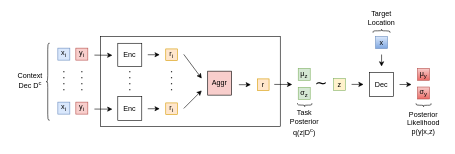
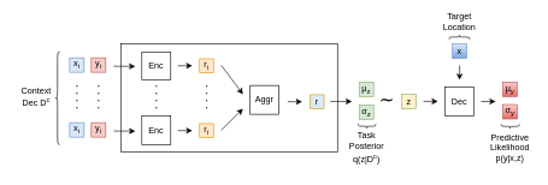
  <mxCell id="0" />
  <mxCell id="1" parent="0" />
  <mxCell id="2" value="" style="rounded=0;whiteSpace=wrap;html=1;" parent="1" vertex="1"><mxGeometry x="167" y="60" width="300" height="150" as="geometry" /></mxCell>
  <mxCell id="3" value="&lt;font color=&quot;#000000&quot;&gt;x&lt;sub&gt;i&lt;/sub&gt;&lt;/font&gt;" style="whiteSpace=wrap;html=1;aspect=fixed;fillColor=#dae8fc;strokeColor=#6c8ebf;" parent="1" vertex="1"><mxGeometry x="96" y="79.37" width="20" height="20" as="geometry" /></mxCell>
  <mxCell id="4" value="&lt;font color=&quot;#000000&quot;&gt;y&lt;sub&gt;i&lt;/sub&gt;&lt;/font&gt;" style="whiteSpace=wrap;html=1;aspect=fixed;fillColor=#f8cecc;strokeColor=#b85450;" parent="1" vertex="1"><mxGeometry x="126" y="79.37" width="20" height="20" as="geometry" /></mxCell>
  <mxCell id="5" value="&lt;font color=&quot;#000000&quot;&gt;x&lt;sub&gt;i&lt;/sub&gt;&lt;/font&gt;" style="whiteSpace=wrap;html=1;aspect=fixed;fillColor=#dae8fc;strokeColor=#6c8ebf;" parent="1" vertex="1"><mxGeometry x="96" y="169.43" width="20" height="20" as="geometry" /></mxCell>
  <mxCell id="6" value="&lt;font color=&quot;#000000&quot;&gt;y&lt;sub&gt;i&lt;/sub&gt;&lt;/font&gt;" style="whiteSpace=wrap;html=1;aspect=fixed;fillColor=#f8cecc;strokeColor=#b85450;" parent="1" vertex="1"><mxGeometry x="126" y="169.43" width="20" height="20" as="geometry" /></mxCell>
  <mxCell id="7" value="" style="line;strokeWidth=2;direction=south;html=1;dashed=1;dashPattern=1 4;" parent="1" vertex="1"><mxGeometry x="131" y="117.75" width="10" height="36" as="geometry" /></mxCell>
  <mxCell id="8" value="" style="endArrow=classic;html=1;" parent="1" edge="1"><mxGeometry width="50" height="50" relative="1" as="geometry"><mxPoint x="157" y="91" as="sourcePoint" /><mxPoint x="187" y="91.3" as="targetPoint" /></mxGeometry></mxCell>
  <mxCell id="9" value="" style="endArrow=classic;html=1;" parent="1" edge="1"><mxGeometry width="50" height="50" relative="1" as="geometry"><mxPoint x="157" y="181" as="sourcePoint" /><mxPoint x="187" y="181.09" as="targetPoint" /></mxGeometry></mxCell>
  <mxCell id="10" value="" style="endArrow=classic;html=1;" parent="1" edge="1"><mxGeometry width="50" height="50" relative="1" as="geometry"><mxPoint x="246" y="90.38" as="sourcePoint" /><mxPoint x="266" y="90.38" as="targetPoint" /></mxGeometry></mxCell>
  <mxCell id="11" value="" style="endArrow=classic;html=1;" parent="1" edge="1"><mxGeometry width="50" height="50" relative="1" as="geometry"><mxPoint x="246" y="180.44" as="sourcePoint" /><mxPoint x="266" y="180.44" as="targetPoint" /></mxGeometry></mxCell>
  <mxCell id="12" value="&lt;font color=&quot;#000000&quot;&gt;r&lt;sub&gt;i&lt;/sub&gt;&lt;/font&gt;" style="whiteSpace=wrap;html=1;aspect=fixed;fillColor=#ffe6cc;strokeColor=#d79b00;" parent="1" vertex="1"><mxGeometry x="276" y="80.67" width="19.33" height="19.33" as="geometry" /></mxCell>
  <mxCell id="13" value="&lt;font color=&quot;#000000&quot;&gt;r&lt;sub&gt;i&lt;/sub&gt;&lt;/font&gt;" style="whiteSpace=wrap;html=1;aspect=fixed;fillColor=#ffe6cc;strokeColor=#d79b00;" parent="1" vertex="1"><mxGeometry x="276" y="170.73" width="19.27" height="19.27" as="geometry" /></mxCell>
  <mxCell id="14" value="" style="line;strokeWidth=2;direction=south;html=1;dashed=1;dashPattern=1 4;" parent="1" vertex="1"><mxGeometry x="211" y="117.75" width="10" height="36" as="geometry" /></mxCell>
  <mxCell id="15" value="" style="line;strokeWidth=2;direction=south;html=1;dashed=1;dashPattern=1 4;" parent="1" vertex="1"><mxGeometry x="280.64" y="117.75" width="10" height="36" as="geometry" /></mxCell>
  <mxCell id="16" value="" style="endArrow=classic;html=1;" parent="1" edge="1"><mxGeometry width="50" height="50" relative="1" as="geometry"><mxPoint x="306" y="89.73" as="sourcePoint" /><mxPoint x="336" y="130" as="targetPoint" /></mxGeometry></mxCell>
  <mxCell id="17" value="" style="endArrow=classic;html=1;" parent="1" edge="1"><mxGeometry width="50" height="50" relative="1" as="geometry"><mxPoint x="306" y="180" as="sourcePoint" /><mxPoint x="336" y="150" as="targetPoint" /></mxGeometry></mxCell>
  <mxCell id="18" value="Enc" style="rounded=0;whiteSpace=wrap;html=1;" parent="1" vertex="1"><mxGeometry x="196" y="71.24" width="40" height="38.76" as="geometry" /></mxCell>
  <mxCell id="19" value="Enc" style="rounded=0;whiteSpace=wrap;html=1;" parent="1" vertex="1"><mxGeometry x="196" y="160" width="40" height="40" as="geometry" /></mxCell>
- <mxCell id="20" value="Aggr" style="rounded=0;whiteSpace=wrap;html=1;fillColor=#f8cecc;" parent="1" vertex="1"><mxGeometry x="346" y="117.75" width="40" height="40" as="geometry" /></mxCell>
+ <mxCell id="20" value="Aggr" style="rounded=0;whiteSpace=wrap;html=1;" parent="1" vertex="1"><mxGeometry x="346" y="117.75" width="40" height="40" as="geometry" /></mxCell>
  <mxCell id="21" value="μ&lt;sub&gt;z&lt;/sub&gt;" style="whiteSpace=wrap;html=1;aspect=fixed;fillColor=#d5e8d4;strokeColor=#82b366;fontColor=#000000;" parent="1" vertex="1"><mxGeometry x="497" y="113" width="20" height="20" as="geometry" /></mxCell>
  <mxCell id="22" value="σ&lt;sub&gt;z&lt;/sub&gt;" style="whiteSpace=wrap;html=1;aspect=fixed;fillColor=#d5e8d4;strokeColor=#82b366;fontColor=#000000;" parent="1" vertex="1"><mxGeometry x="497" y="144.75" width="20" height="20" as="geometry" /></mxCell>
  <mxCell id="23" value="" style="endArrow=classic;html=1;" parent="1" edge="1"><mxGeometry width="50" height="50" relative="1" as="geometry"><mxPoint x="457" y="139.86" as="sourcePoint" /><mxPoint x="487" y="140" as="targetPoint" /></mxGeometry></mxCell>
  <mxCell id="24" value="&lt;font color=&quot;#000000&quot;&gt;z&lt;/font&gt;" style="whiteSpace=wrap;html=1;aspect=fixed;fillColor=#fff2cc;strokeColor=#82b366;" parent="1" vertex="1"><mxGeometry x="556" y="130" width="20" height="20" as="geometry" /></mxCell>
  <mxCell id="25" value="" style="line;strokeWidth=2;direction=south;html=1;dashed=1;dashPattern=1 4;" parent="1" vertex="1"><mxGeometry x="101" y="117.75" width="10" height="36" as="geometry" /></mxCell>
  <mxCell id="26" value="" style="endArrow=classic;html=1;" parent="1" edge="1"><mxGeometry width="50" height="50" relative="1" as="geometry"><mxPoint x="586" y="139.83" as="sourcePoint" /><mxPoint x="606" y="139.83" as="targetPoint" /></mxGeometry></mxCell>
  <mxCell id="27" value="" style="endArrow=classic;html=1;" parent="1" edge="1"><mxGeometry width="50" height="50" relative="1" as="geometry"><mxPoint x="636" y="90" as="sourcePoint" /><mxPoint x="636" y="110" as="targetPoint" /></mxGeometry></mxCell>
  <mxCell id="28" value="&lt;font color=&quot;#000000&quot;&gt;x&lt;/font&gt;" style="whiteSpace=wrap;html=1;aspect=fixed;fillColor=#dae8fc;strokeColor=#6c8ebf;gradientColor=#7ea6e0;" parent="1" vertex="1"><mxGeometry x="626" y="60" width="20" height="20" as="geometry" /></mxCell>
  <mxCell id="29" value="Dec" style="rounded=0;whiteSpace=wrap;html=1;" parent="1" vertex="1"><mxGeometry x="616" y="120" width="40" height="40" as="geometry" /></mxCell>
  <mxCell id="30" value="μ&lt;sub&gt;y&lt;/sub&gt;" style="whiteSpace=wrap;html=1;aspect=fixed;fillColor=#f8cecc;strokeColor=#b85450;gradientColor=#ea6b66;fontColor=#000000;" parent="1" vertex="1"><mxGeometry x="696" y="113" width="20" height="20" as="geometry" /></mxCell>
  <mxCell id="31" value="σ&lt;sub&gt;y&lt;/sub&gt;" style="whiteSpace=wrap;html=1;aspect=fixed;fillColor=#f8cecc;strokeColor=#b85450;gradientColor=#ea6b66;fontColor=#000000;" parent="1" vertex="1"><mxGeometry x="696" y="144.21" width="20" height="20" as="geometry" /></mxCell>
  <mxCell id="32" value="" style="endArrow=classic;html=1;" parent="1" edge="1"><mxGeometry width="50" height="50" relative="1" as="geometry"><mxPoint x="666" y="140" as="sourcePoint" /><mxPoint x="686" y="140" as="targetPoint" /></mxGeometry></mxCell>
  <mxCell id="33" value="" style="shape=curlyBracket;whiteSpace=wrap;html=1;rounded=1;labelPosition=left;verticalLabelPosition=middle;align=right;verticalAlign=middle;fontColor=#000000;rotation=0;" parent="1" vertex="1"><mxGeometry x="76" y="71.24" width="6.3" height="128.32" as="geometry" /></mxCell>
  <mxCell id="34" value="&lt;font style=&quot;font-size: 12px;&quot;&gt;Context Dec D&lt;sup style=&quot;&quot;&gt;c&lt;/sup&gt;&lt;/font&gt;" style="text;html=1;strokeColor=none;fillColor=none;align=center;verticalAlign=middle;whiteSpace=wrap;rounded=0;fontColor=#000000;" parent="1" vertex="1"><mxGeometry x="20.3" y="117.75" width="60" height="30" as="geometry" /></mxCell>
  <mxCell id="35" value="" style="shape=curlyBracket;whiteSpace=wrap;html=1;rounded=1;labelPosition=left;verticalLabelPosition=middle;align=right;verticalAlign=middle;fontColor=#000000;rotation=90;" parent="1" vertex="1"><mxGeometry x="632.85" y="36.32" width="6.3" height="28.32" as="geometry" /></mxCell>
  <mxCell id="36" value="Target Location" style="text;html=1;strokeColor=none;fillColor=none;align=center;verticalAlign=middle;whiteSpace=wrap;rounded=0;fontColor=#000000;" parent="1" vertex="1"><mxGeometry x="616" y="20" width="40" height="18.32" as="geometry" /></mxCell>
  <mxCell id="37" value="" style="shape=curlyBracket;whiteSpace=wrap;html=1;rounded=1;labelPosition=left;verticalLabelPosition=middle;align=right;verticalAlign=middle;fontColor=#000000;rotation=-90;" parent="1" vertex="1"><mxGeometry x="504.63" y="162.38" width="6.3" height="23.97" as="geometry" /></mxCell>
  <mxCell id="38" value="&lt;font style=&quot;font-size: 12px;&quot;&gt;Task Posterior q(z|D&lt;sup&gt;c&lt;/sup&gt;)&lt;/font&gt;" style="text;html=1;strokeColor=none;fillColor=none;align=center;verticalAlign=middle;whiteSpace=wrap;rounded=0;fontColor=#000000;" parent="1" vertex="1"><mxGeometry x="471.29" y="173.73" width="72.98" height="60" as="geometry" /></mxCell>
  <mxCell id="39" value="" style="shape=curlyBracket;whiteSpace=wrap;html=1;rounded=1;labelPosition=left;verticalLabelPosition=middle;align=right;verticalAlign=middle;fontColor=#000000;rotation=-90;" parent="1" vertex="1"><mxGeometry x="702.89" y="162.11" width="6.3" height="25" as="geometry" /></mxCell>
- <mxCell id="40" value="&lt;font style=&quot;font-size: 12px;&quot;&gt;Posterior Likelihood p(y|x,z)&lt;/font&gt;" style="text;html=1;strokeColor=none;fillColor=none;align=center;verticalAlign=middle;whiteSpace=wrap;rounded=0;fontColor=#000000;fontSize=12;" parent="1" vertex="1"><mxGeometry x="676.04" y="180.95" width="60" height="45.57" as="geometry" /></mxCell>
- <mxCell id="41" value="&lt;font color=&quot;#000000&quot;&gt;r&lt;/font&gt;" style="whiteSpace=wrap;html=1;aspect=fixed;fillColor=#ffe6cc;strokeColor=#d79b00;" parent="1" vertex="1"><mxGeometry x="429" y="130.67" width="19.33" height="19.33" as="geometry" /></mxCell>
+ <mxCell id="40" value="&lt;font style=&quot;font-size: 12px;&quot;&gt;Predictive Likelihood p(y|x,z)&lt;/font&gt;" style="text;html=1;strokeColor=none;fillColor=none;align=center;verticalAlign=middle;whiteSpace=wrap;rounded=0;fontColor=#000000;fontSize=12;" parent="1" vertex="1"><mxGeometry x="676.04" y="180.95" width="60" height="45.57" as="geometry" /></mxCell>
+ <mxCell id="41" value="&lt;font color=&quot;#000000&quot;&gt;r&lt;/font&gt;" style="whiteSpace=wrap;html=1;aspect=fixed;fillColor=#dae8fc;strokeColor=#d79b00;" parent="1" vertex="1"><mxGeometry x="429" y="130.67" width="19.33" height="19.33" as="geometry" /></mxCell>
  <mxCell id="42" value="" style="endArrow=classic;html=1;" parent="1" edge="1"><mxGeometry width="50" height="50" relative="1" as="geometry"><mxPoint x="398" y="140.34" as="sourcePoint" /><mxPoint x="418" y="140.34" as="targetPoint" /></mxGeometry></mxCell>
  <mxCell id="43" value="&lt;font style=&quot;font-size: 25px;&quot;&gt;∼&lt;/font&gt;" style="text;html=1;strokeColor=none;fillColor=none;align=center;verticalAlign=middle;whiteSpace=wrap;rounded=0;fontSize=12;" parent="1" vertex="1"><mxGeometry x="518.44" y="132" width="34.56" height="10.21" as="geometry" /></mxCell>
